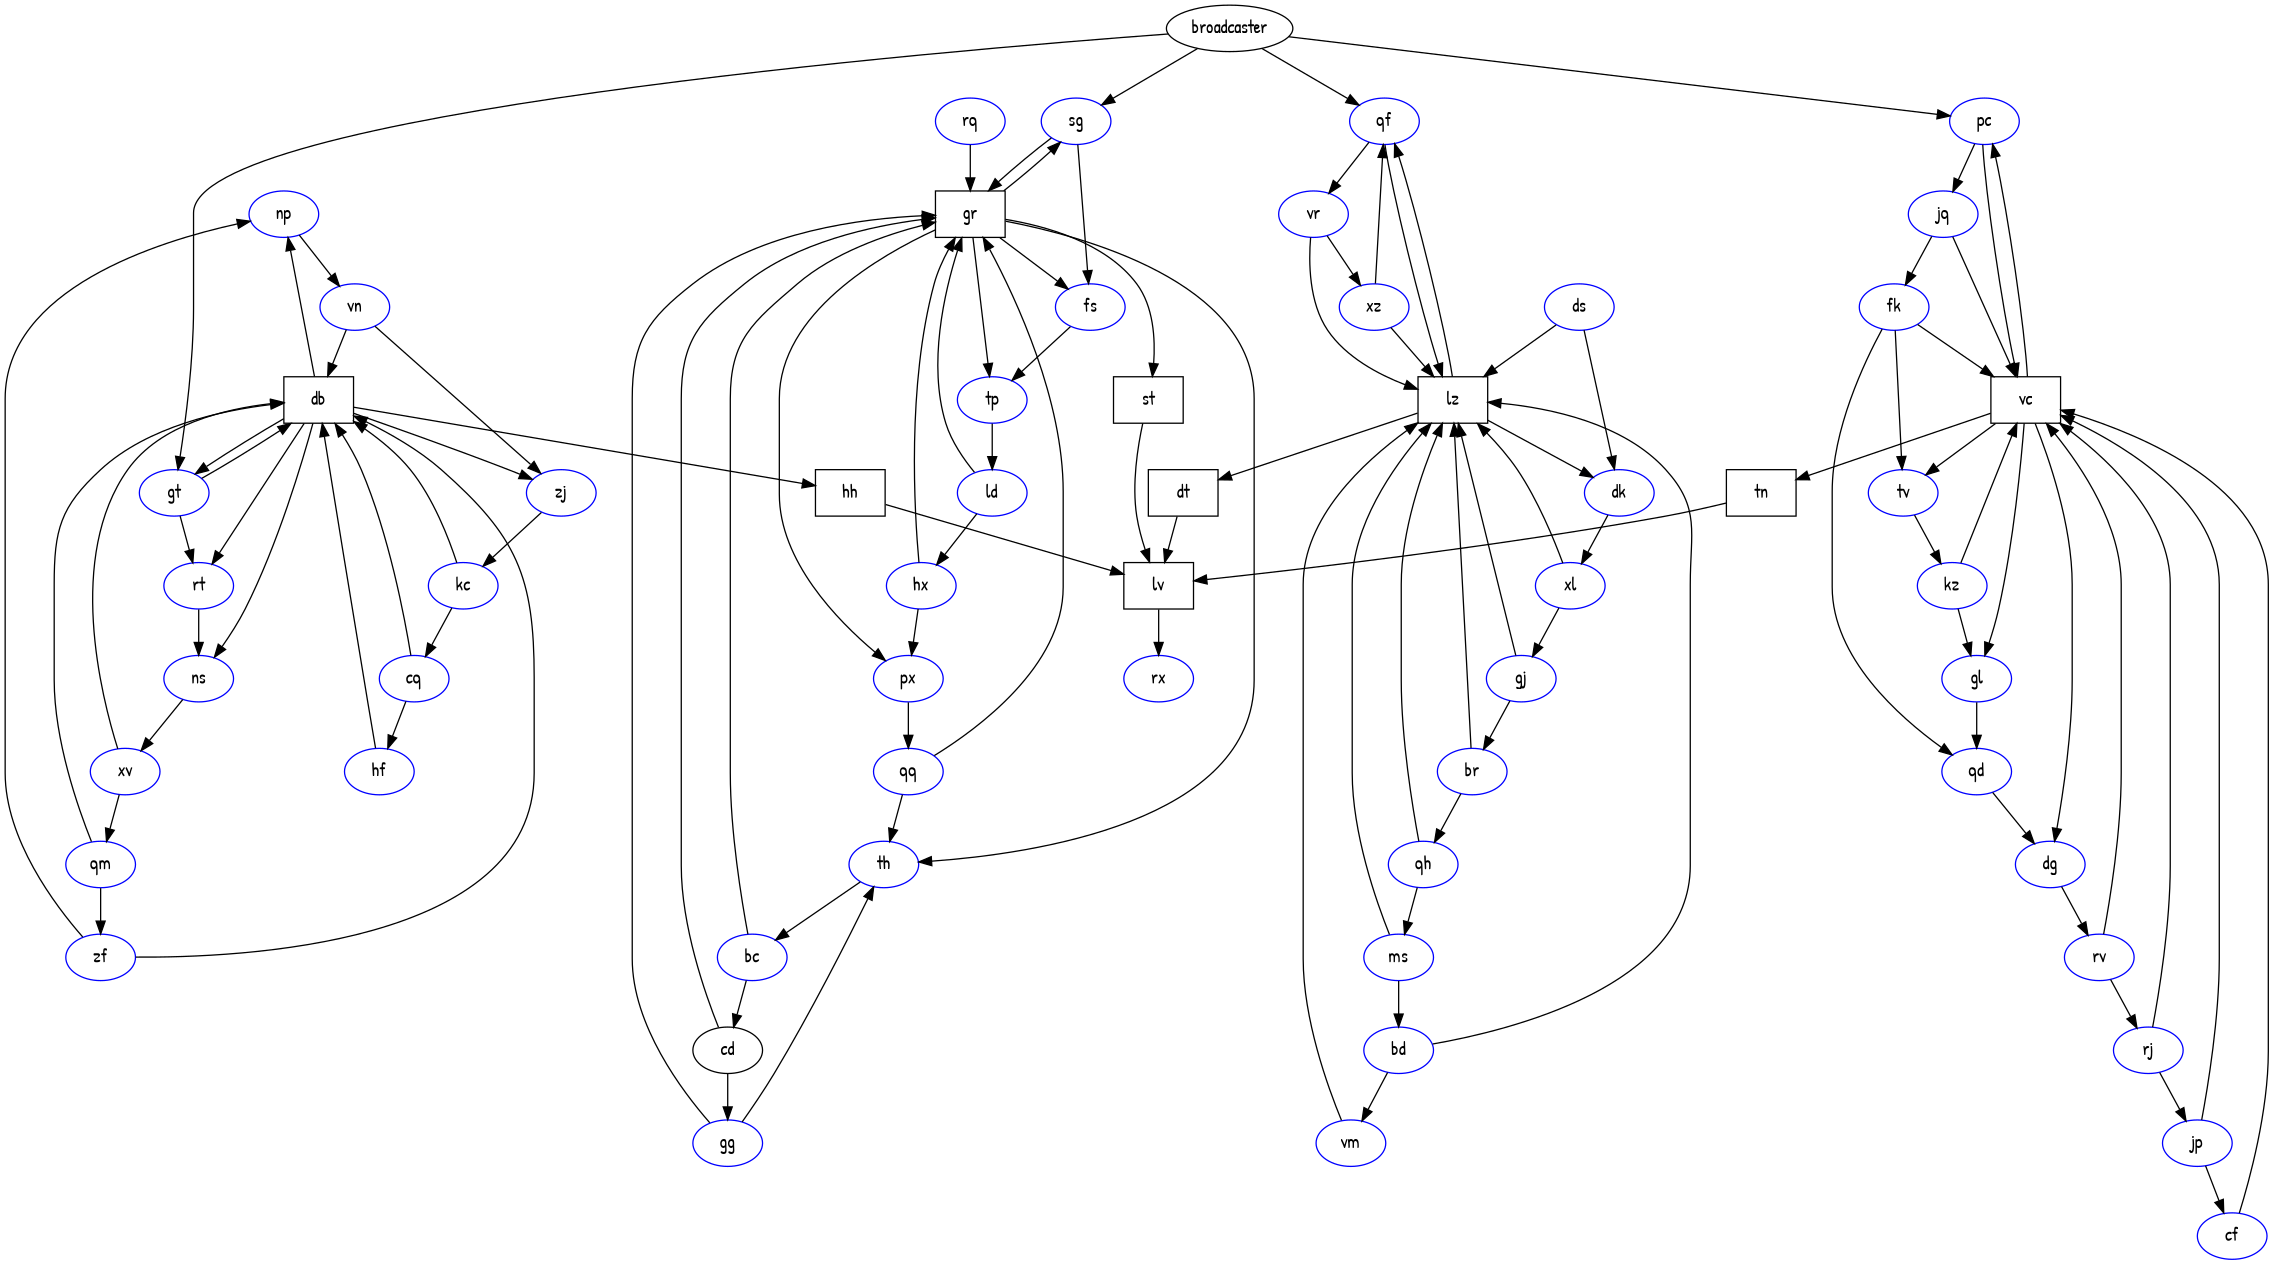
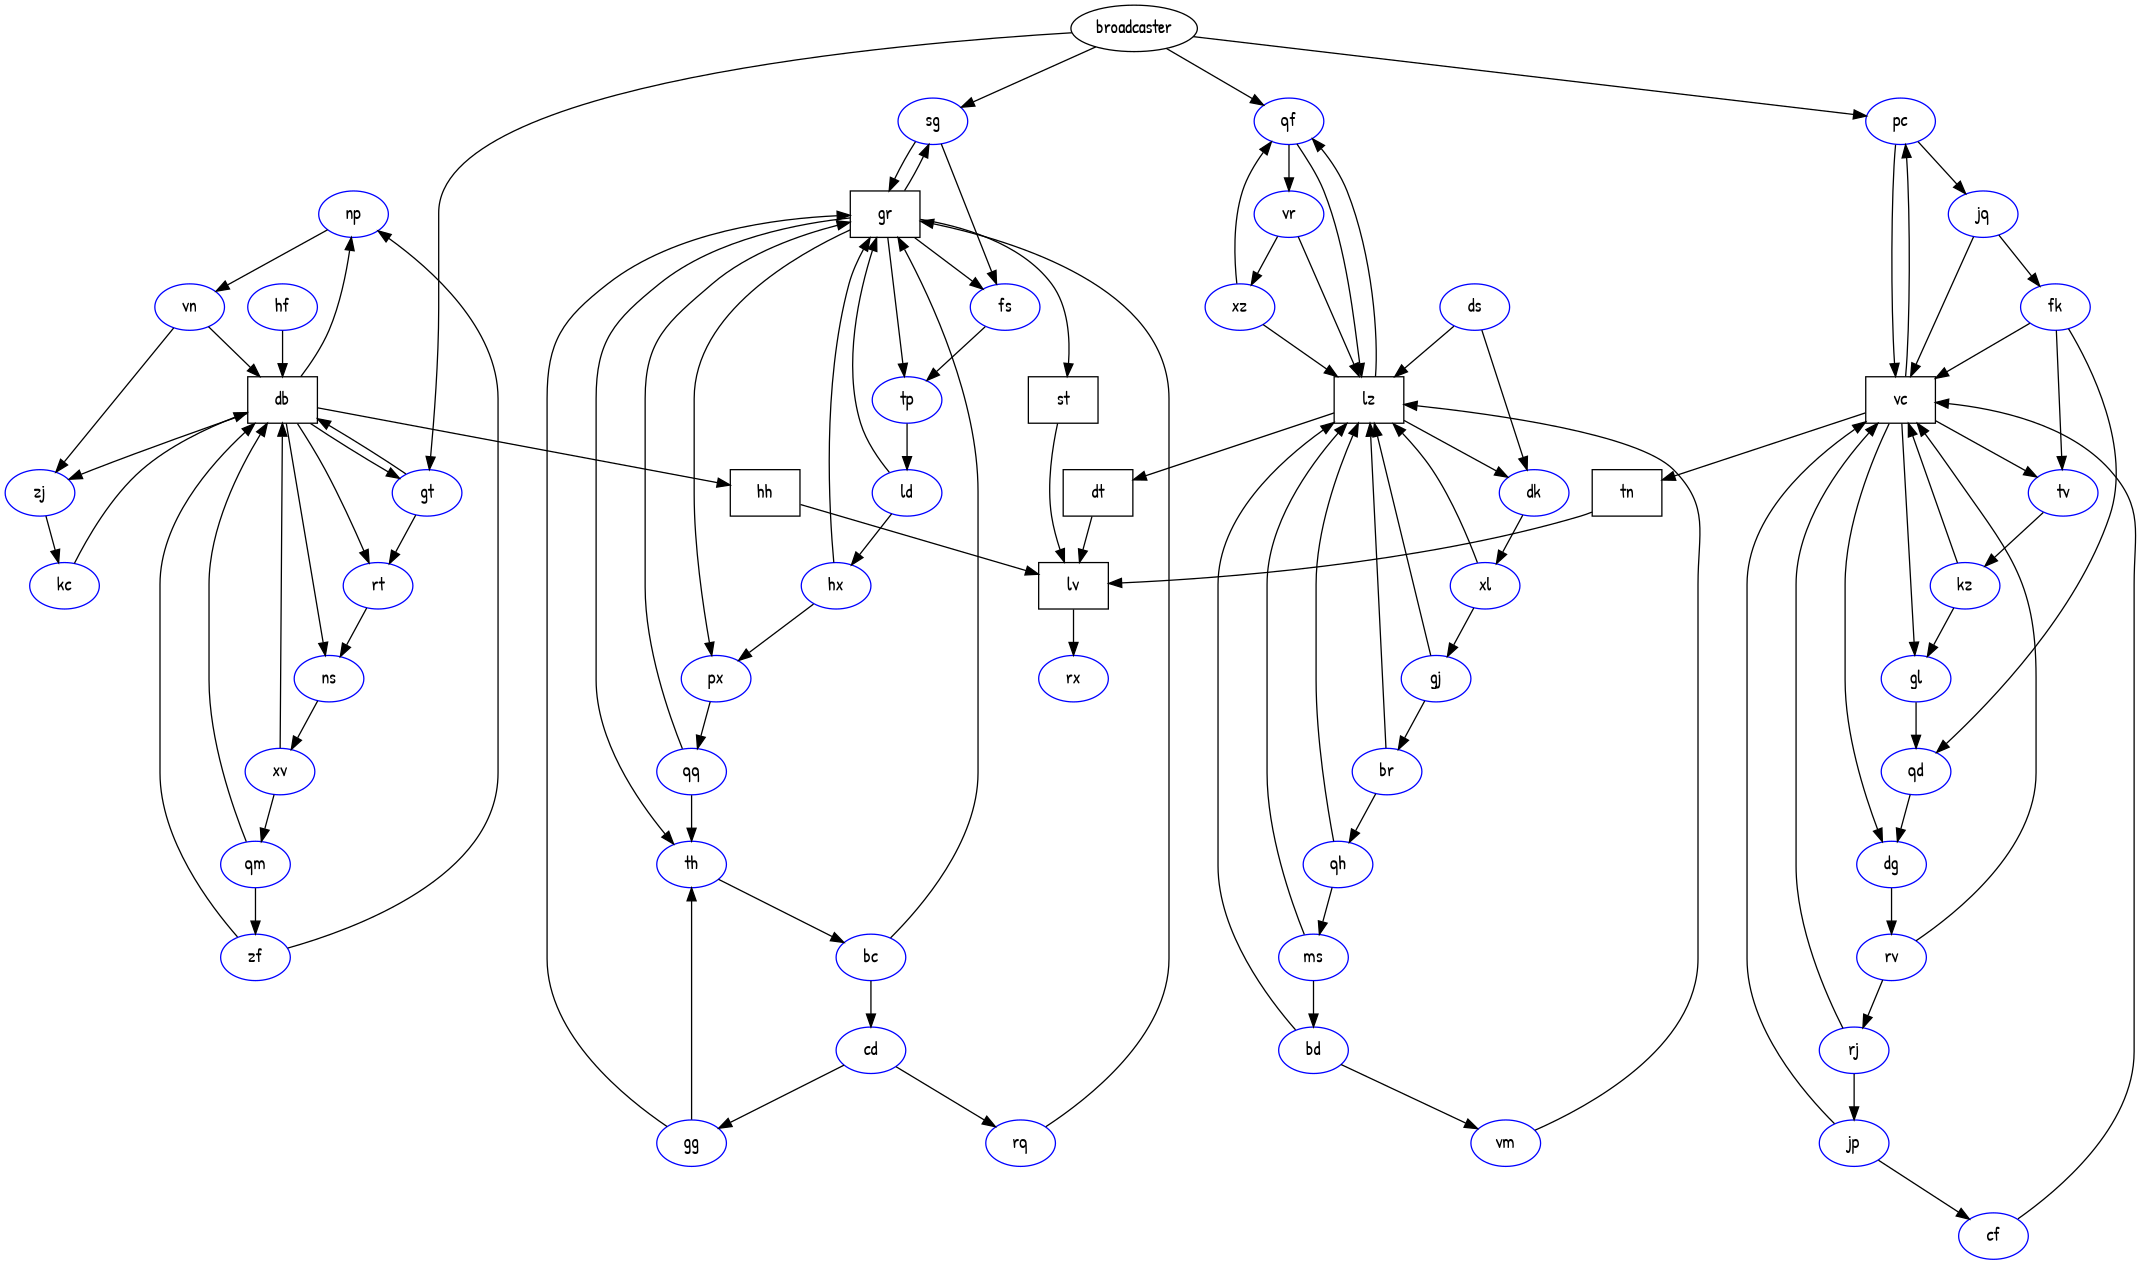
  digraph {
    fontname="Patrick Hand"
    node [color=blue fontname="Patrick Hand"]
    edge [fontname="Patrick Hand"]
    np
    vn
    db [shape=box color=""]
    zj
    rt
    ns
    xv
    th
    bc
    gr [shape=box color=""]
-   cd [color=black]
+   cd
    gt
    hh [shape=box color=""]
    zf
    sg
    fs
    tp
    px
    st [shape=box color=""]
    kc
    qh
    ms
    lz [shape=box color=""]
    bd
    dk
    qf
    dt [shape=box color=""]
    rv
    rj
    vc [shape=box color=""]
    jp
    pc
    dg
    gl
    tv
    tn [shape=box color=""]
    br
    jq
    fk
    xl
    gj
    qq
    qm
    vm
    cf
-   cq
    hf
    ds
    qd
    hx
    kz
    ld
    gg
    rq
    vr
    xz
    lv [shape=box color=""]
    rx
    broadcaster [color=""]
    np -> vn
    vn -> db
    vn -> zj
    db -> np
    db -> zj
    db -> rt
    db -> ns
    db -> gt
    db -> hh
    zj -> kc
    rt -> ns
    ns -> xv
    xv -> db
    xv -> qm
    th -> bc
    bc -> gr
    bc -> cd
    gr -> th
    gr -> sg
    gr -> fs
    gr -> tp
    gr -> px
    gr -> st
-   cd -> gr
+   cd -> rq
    cd -> gg
    gt -> db
    gt -> rt
    hh -> lv
    zf -> np
    zf -> db
    sg -> gr
    sg -> fs
    fs -> tp
    tp -> ld
    px -> qq
    st -> lv
    kc -> db
-   kc -> cq
    qh -> ms
    qh -> lz
    ms -> lz
    ms -> bd
    lz -> dk
    lz -> qf
    lz -> dt
    bd -> lz
    bd -> vm
    dk -> xl
    qf -> lz
    qf -> vr
    dt -> lv
    rv -> rj
    rv -> vc
    rj -> vc
    rj -> jp
    vc -> pc
    vc -> dg
    vc -> gl
    vc -> tv
    vc -> tn
    jp -> vc
    jp -> cf
    pc -> vc
    pc -> jq
    dg -> rv
    gl -> qd
    tv -> kz
    tn -> lv
    br -> qh
    br -> lz
    jq -> vc
    jq -> fk
    fk -> vc
    fk -> tv
    fk -> qd
    xl -> lz
    xl -> gj
    gj -> lz
    gj -> br
    qq -> th
    qq -> gr
    qm -> db
    qm -> zf
    vm -> lz
    cf -> vc
-   cq -> db
-   cq -> hf
    hf -> db
    ds -> lz
    ds -> dk
    qd -> dg
    hx -> gr
    hx -> px
    kz -> vc
    kz -> gl
    ld -> gr
    ld -> hx
    gg -> th
    gg -> gr
    rq -> gr
    vr -> lz
    vr -> xz
    xz -> lz
    xz -> qf
    lv -> rx
    broadcaster -> gt
    broadcaster -> sg
    broadcaster -> qf
    broadcaster -> pc
  }
